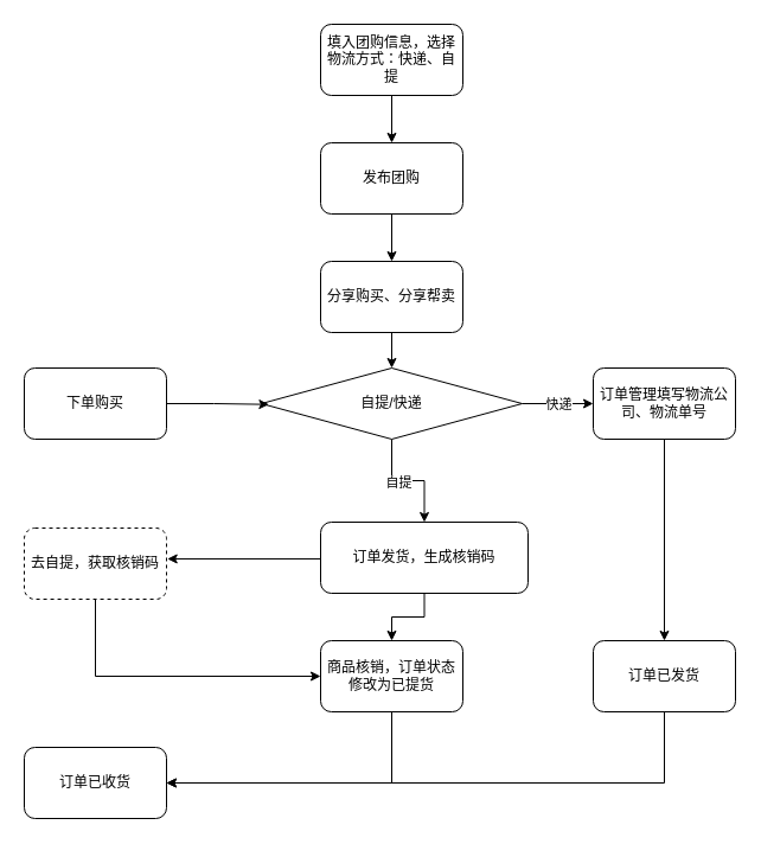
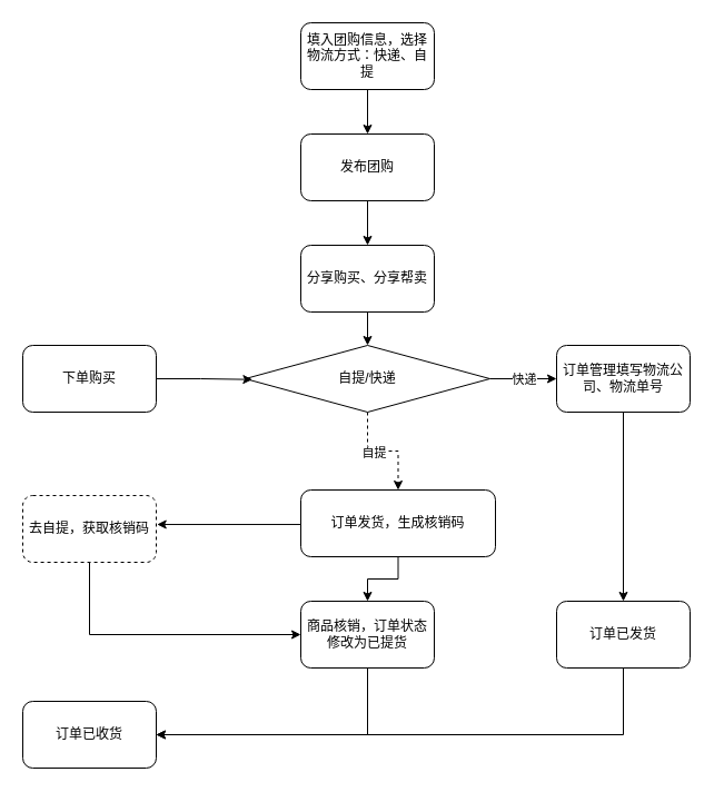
  <mxCell id="0" />
  <mxCell id="1" parent="0" />
  <mxCell id="2" value="" style="edgeStyle=orthogonalEdgeStyle;rounded=0;orthogonalLoop=1;jettySize=auto;html=1;" edge="1" parent="1" source="3" target="5"><mxGeometry relative="1" as="geometry" /></mxCell>
  <mxCell id="3" value="填入团购信息，选择物流方式：快递、自提" style="rounded=1;whiteSpace=wrap;html=1;" vertex="1" parent="1"><mxGeometry x="270" y="20" width="120" height="60" as="geometry" /></mxCell>
  <mxCell id="4" value="" style="edgeStyle=orthogonalEdgeStyle;rounded=0;orthogonalLoop=1;jettySize=auto;html=1;" edge="1" parent="1" source="5" target="8"><mxGeometry relative="1" as="geometry" /></mxCell>
  <mxCell id="5" value="发布团购" style="rounded=1;whiteSpace=wrap;html=1;" vertex="1" parent="1"><mxGeometry x="270" y="120" width="120" height="60" as="geometry" /></mxCell>
  <mxCell id="6" value="下单购买" style="rounded=1;whiteSpace=wrap;html=1;" vertex="1" parent="1"><mxGeometry x="20" y="310" width="120" height="60" as="geometry" /></mxCell>
  <mxCell id="7" style="edgeStyle=orthogonalEdgeStyle;rounded=0;orthogonalLoop=1;jettySize=auto;html=1;entryX=0.5;entryY=0;entryDx=0;entryDy=0;" edge="1" parent="1" source="8" target="13"><mxGeometry relative="1" as="geometry" /></mxCell>
  <mxCell id="8" value="分享购买、分享帮卖" style="rounded=1;whiteSpace=wrap;html=1;" vertex="1" parent="1"><mxGeometry x="270" y="220" width="120" height="60" as="geometry" /></mxCell>
- <mxCell id="9" style="edgeStyle=orthogonalEdgeStyle;rounded=0;orthogonalLoop=1;jettySize=auto;html=1;entryX=0.5;entryY=0;entryDx=0;entryDy=0;" edge="1" parent="1" source="13" target="15"><mxGeometry relative="1" as="geometry"><mxPoint x="330" y="400" as="targetPoint" /></mxGeometry></mxCell>
+ <mxCell id="9" style="edgeStyle=orthogonalEdgeStyle;rounded=0;orthogonalLoop=1;jettySize=auto;html=1;entryX=0.5;entryY=0;entryDx=0;entryDy=0;dashed=1;" edge="1" parent="1" source="13" target="15"><mxGeometry relative="1" as="geometry"><mxPoint x="330" y="400" as="targetPoint" /></mxGeometry></mxCell>
  <mxCell id="10" value="自提" style="edgeLabel;html=1;align=center;verticalAlign=middle;resizable=0;points=[];" vertex="1" connectable="0" parent="9"><mxGeometry x="-0.171" y="-1" relative="1" as="geometry"><mxPoint as="offset" /></mxGeometry></mxCell>
  <mxCell id="11" style="edgeStyle=orthogonalEdgeStyle;rounded=0;orthogonalLoop=1;jettySize=auto;html=1;entryX=0;entryY=0.5;entryDx=0;entryDy=0;" edge="1" parent="1" source="13" target="17"><mxGeometry relative="1" as="geometry" /></mxCell>
  <mxCell id="12" value="快递" style="edgeLabel;html=1;align=center;verticalAlign=middle;resizable=0;points=[];" vertex="1" connectable="0" parent="11"><mxGeometry x="-0.386" relative="1" as="geometry"><mxPoint x="12" as="offset" /></mxGeometry></mxCell>
  <mxCell id="13" value="自提/快递" style="rhombus;whiteSpace=wrap;html=1;" vertex="1" parent="1"><mxGeometry x="220" y="310" width="220" height="60" as="geometry" /></mxCell>
  <mxCell id="14" style="edgeStyle=orthogonalEdgeStyle;rounded=0;orthogonalLoop=1;jettySize=auto;html=1;entryX=0.5;entryY=0;entryDx=0;entryDy=0;" edge="1" parent="1" source="15" target="25"><mxGeometry relative="1" as="geometry" /></mxCell>
  <mxCell id="15" value="订单发货，生成核销码" style="rounded=1;whiteSpace=wrap;html=1;" vertex="1" parent="1"><mxGeometry x="270" y="440" width="175" height="60" as="geometry" /></mxCell>
  <mxCell id="16" style="edgeStyle=orthogonalEdgeStyle;rounded=0;orthogonalLoop=1;jettySize=auto;html=1;entryX=0.5;entryY=0;entryDx=0;entryDy=0;" edge="1" parent="1" source="17" target="19"><mxGeometry relative="1" as="geometry" /></mxCell>
  <mxCell id="17" value="订单管理填写物流公司、物流单号" style="rounded=1;whiteSpace=wrap;html=1;" vertex="1" parent="1"><mxGeometry x="500" y="310" width="120" height="60" as="geometry" /></mxCell>
  <mxCell id="18" style="edgeStyle=orthogonalEdgeStyle;rounded=0;orthogonalLoop=1;jettySize=auto;html=1;entryX=1;entryY=0.5;entryDx=0;entryDy=0;" edge="1" parent="1" source="19" target="26"><mxGeometry relative="1" as="geometry"><Array as="points"><mxPoint x="560" y="660" /></Array></mxGeometry></mxCell>
  <mxCell id="19" value="订单已发货" style="rounded=1;whiteSpace=wrap;html=1;" vertex="1" parent="1"><mxGeometry x="500" y="540" width="120" height="60" as="geometry" /></mxCell>
  <mxCell id="20" style="edgeStyle=orthogonalEdgeStyle;rounded=0;orthogonalLoop=1;jettySize=auto;html=1;entryX=0;entryY=0.5;entryDx=0;entryDy=0;exitX=0.5;exitY=1;exitDx=0;exitDy=0;" edge="1" parent="1" source="21" target="25"><mxGeometry relative="1" as="geometry" /></mxCell>
  <mxCell id="21" value="去自提，获取核销码" style="rounded=1;whiteSpace=wrap;html=1;dashed=1;" vertex="1" parent="1"><mxGeometry x="20" y="445" width="120" height="60" as="geometry" /></mxCell>
  <mxCell id="22" style="edgeStyle=orthogonalEdgeStyle;rounded=0;orthogonalLoop=1;jettySize=auto;html=1;entryX=0.029;entryY=0.512;entryDx=0;entryDy=0;entryPerimeter=0;" edge="1" parent="1" source="6" target="13"><mxGeometry relative="1" as="geometry" /></mxCell>
  <mxCell id="23" style="edgeStyle=orthogonalEdgeStyle;rounded=0;orthogonalLoop=1;jettySize=auto;html=1;entryX=1.006;entryY=0.433;entryDx=0;entryDy=0;entryPerimeter=0;" edge="1" parent="1" source="15" target="21"><mxGeometry relative="1" as="geometry"><Array as="points"><mxPoint x="270" y="470" /><mxPoint x="270" y="470" /></Array></mxGeometry></mxCell>
  <mxCell id="24" style="edgeStyle=orthogonalEdgeStyle;rounded=0;orthogonalLoop=1;jettySize=auto;html=1;" edge="1" parent="1" source="25" target="26"><mxGeometry relative="1" as="geometry"><Array as="points"><mxPoint x="330" y="660" /></Array></mxGeometry></mxCell>
  <mxCell id="25" value="商品核销，订单状态修改为已提货" style="rounded=1;whiteSpace=wrap;html=1;" vertex="1" parent="1"><mxGeometry x="270" y="540" width="120" height="60" as="geometry" /></mxCell>
  <mxCell id="26" value="订单已收货" style="rounded=1;whiteSpace=wrap;html=1;" vertex="1" parent="1"><mxGeometry x="20" y="630" width="120" height="60" as="geometry" /></mxCell>
